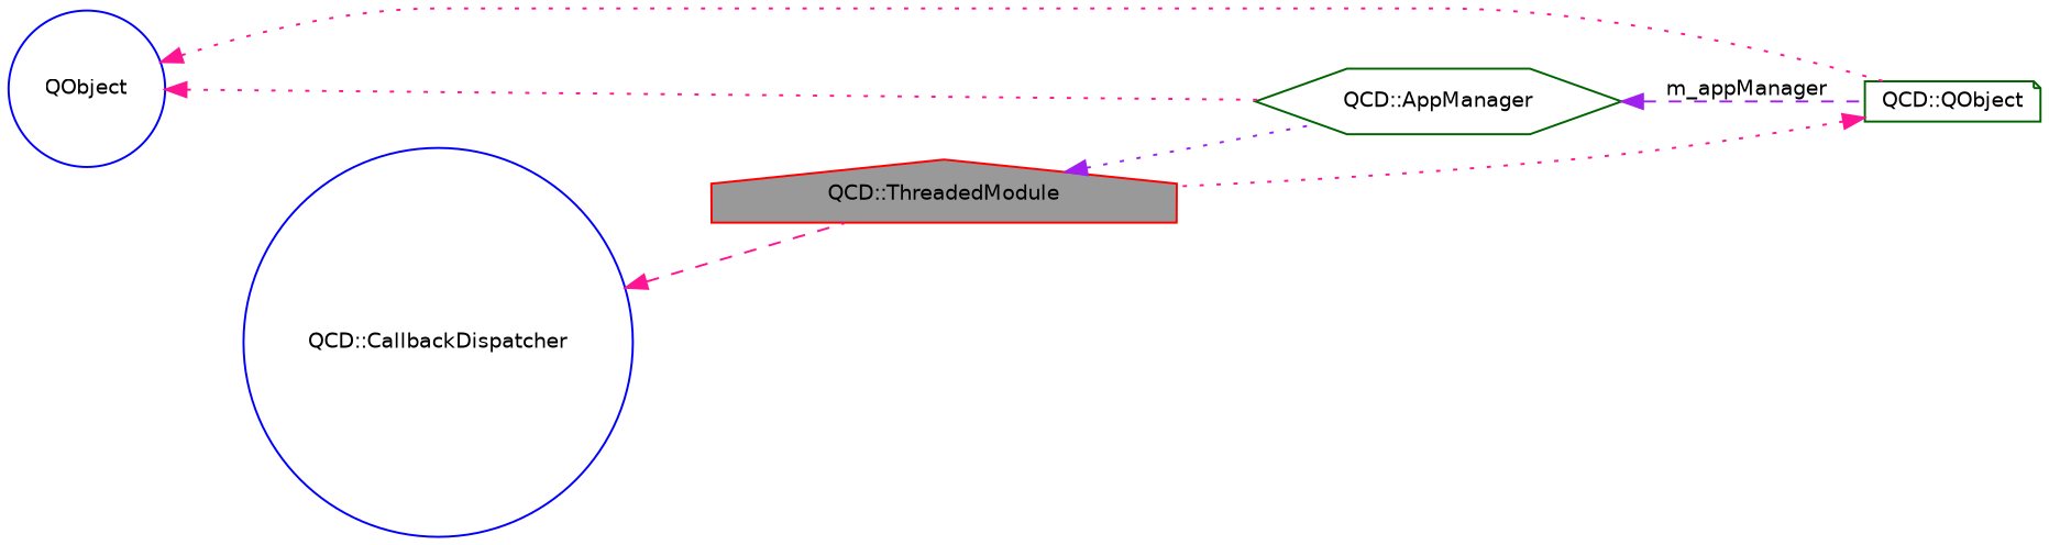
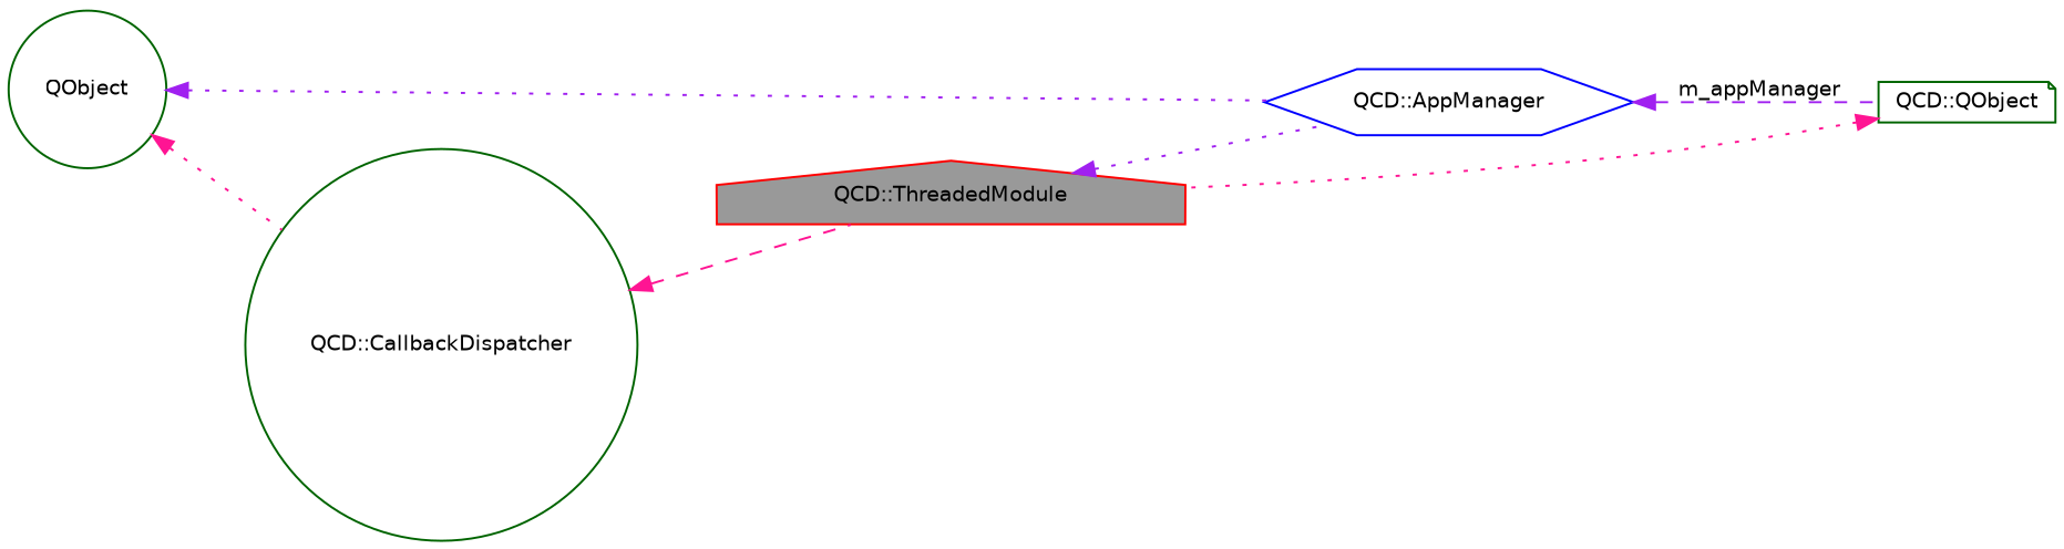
  digraph {
    rankdir=LR
    node [color=blue fillcolor=white fontname=Helvetica fontsize=10 shape=circle style=filled]
    edge [color=deeppink dir=back fontname=Helvetica fontsize=10 labelfontname=Helvetica labelfontsize=10 style=dotted]
    n1 [color=red fillcolor=grey60 fontcolor=black height=0.2 label="QCD::ThreadedModule" shape=house width=0.4]
-   n2 [color=darkgreen height=0.2 label="QCD::AppManager" shape=hexagon width=0.4]
+   n2 [height=0.2 label="QCD::AppManager" shape=hexagon width=0.4]
    n3 [color=darkgreen height=0.2 label="QCD::QObject" shape=note width=0.4]
-   n4 [height=0.2 label=QObject width=0.4]
-   n5 [height=0.2 label="QCD::CallbackDispatcher" width=0.4]
+   n4 [color=darkgreen height=0.2 label=QObject width=0.4]
+   n5 [color=darkgreen height=0.2 label="QCD::CallbackDispatcher" width=0.4]
    n1 -> n2 [color=purple]
    n2 -> n3 [color=purple label=" m_appManager" style=dashed]
    n3 -> n1
-   n4 -> n2
-   n4 -> n3
+   n4 -> n2 [color=purple]
+   n4 -> n5
    n5 -> n1 [style=dashed]
  }
